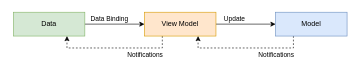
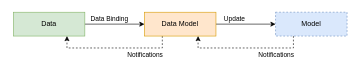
  <mxCell id="0" />
  <mxCell id="1" parent="0" />
  <mxCell id="2" style="edgeStyle=orthogonalEdgeStyle;rounded=0;orthogonalLoop=1;jettySize=auto;html=1;exitX=1;exitY=0.5;exitDx=0;exitDy=0;entryX=0;entryY=0.5;entryDx=0;entryDy=0;" edge="1" parent="1" source="4" target="9"><mxGeometry relative="1" as="geometry" /></mxCell>
  <mxCell id="3" value="Data Binding" style="edgeLabel;html=1;align=center;verticalAlign=middle;resizable=0;points=[];labelBackgroundColor=none;" vertex="1" connectable="0" parent="2"><mxGeometry x="-0.427" y="-2" relative="1" as="geometry"><mxPoint x="11" y="-12" as="offset" /></mxGeometry></mxCell>
  <mxCell id="4" value="Data" style="rounded=0;whiteSpace=wrap;html=1;fillColor=#d5e8d4;strokeColor=#82b366;" vertex="1" parent="1"><mxGeometry x="20" y="20" width="120" height="40" as="geometry" /></mxCell>
  <mxCell id="5" style="edgeStyle=orthogonalEdgeStyle;rounded=0;orthogonalLoop=1;jettySize=auto;html=1;exitX=1;exitY=0.5;exitDx=0;exitDy=0;entryX=0;entryY=0.5;entryDx=0;entryDy=0;" edge="1" parent="1" source="9" target="12"><mxGeometry relative="1" as="geometry" /></mxCell>
  <mxCell id="6" value="Update" style="edgeLabel;html=1;align=center;verticalAlign=middle;resizable=0;points=[];labelBackgroundColor=none;" vertex="1" connectable="0" parent="5"><mxGeometry x="-0.386" y="-1" relative="1" as="geometry"><mxPoint x="-1" y="-11" as="offset" /></mxGeometry></mxCell>
  <mxCell id="7" style="edgeStyle=orthogonalEdgeStyle;rounded=0;orthogonalLoop=1;jettySize=auto;html=1;exitX=0.25;exitY=1;exitDx=0;exitDy=0;entryX=0.75;entryY=1;entryDx=0;entryDy=0;dashed=1;" edge="1" parent="1" source="9" target="4"><mxGeometry relative="1" as="geometry" /></mxCell>
  <mxCell id="8" value="Notifications" style="edgeLabel;html=1;align=center;verticalAlign=middle;resizable=0;points=[];labelBackgroundColor=none;" vertex="1" connectable="0" parent="7"><mxGeometry x="0.293" y="-1" relative="1" as="geometry"><mxPoint x="79" y="11" as="offset" /></mxGeometry></mxCell>
- <mxCell id="9" value="View Model" style="rounded=0;whiteSpace=wrap;html=1;fillColor=#ffe6cc;strokeColor=#d79b00;" vertex="1" parent="1"><mxGeometry x="240" y="20" width="120" height="40" as="geometry" /></mxCell>
+ <mxCell id="9" value="Data Model" style="rounded=0;whiteSpace=wrap;html=1;fillColor=#ffe6cc;strokeColor=#d79b00;" vertex="1" parent="1"><mxGeometry x="240" y="20" width="120" height="40" as="geometry" /></mxCell>
  <mxCell id="10" style="edgeStyle=orthogonalEdgeStyle;rounded=0;orthogonalLoop=1;jettySize=auto;html=1;exitX=0.25;exitY=1;exitDx=0;exitDy=0;entryX=0.75;entryY=1;entryDx=0;entryDy=0;dashed=1;" edge="1" parent="1" source="12" target="9"><mxGeometry relative="1" as="geometry" /></mxCell>
  <mxCell id="11" value="Notifications" style="edgeLabel;html=1;align=center;verticalAlign=middle;resizable=0;points=[];labelBackgroundColor=none;" vertex="1" connectable="0" parent="10"><mxGeometry x="-0.673" y="1" relative="1" as="geometry"><mxPoint x="-17" y="9" as="offset" /></mxGeometry></mxCell>
- <mxCell id="12" value="Model" style="rounded=0;whiteSpace=wrap;html=1;fillColor=#dae8fc;strokeColor=#6c8ebf;" vertex="1" parent="1"><mxGeometry x="460" y="20" width="120" height="40" as="geometry" /></mxCell>
+ <mxCell id="12" value="Model" style="rounded=0;whiteSpace=wrap;html=1;fillColor=#dae8fc;strokeColor=#6c8ebf;dashed=1;" vertex="1" parent="1"><mxGeometry x="460" y="20" width="120" height="40" as="geometry" /></mxCell>
